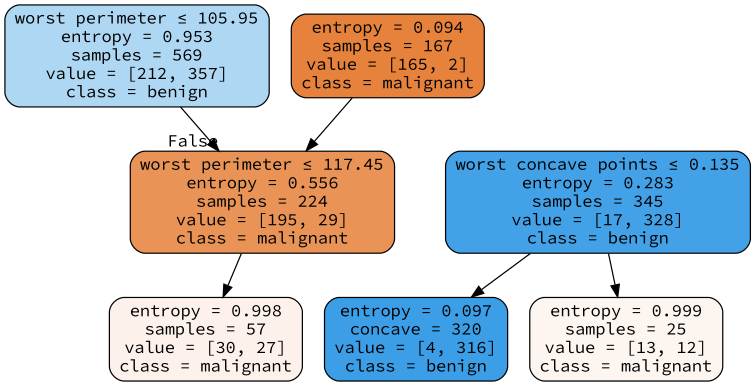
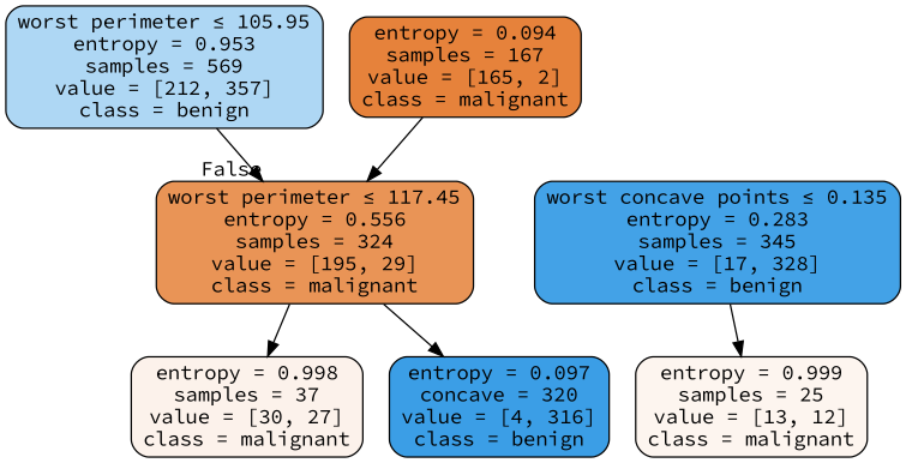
  digraph {
    fontname="Source Code Pro"
    node [color=black fontname="Source Code Pro" shape=box style="filled, rounded"]
    edge [fontname="Source Code Pro"]
    n1 [fillcolor="#399de568" label=<worst perimeter &le; 105.95<br/>entropy = 0.953<br/>samples = 569<br/>value = [212, 357]<br/>class = benign>]
-   n2 [fillcolor="#e58139d9" label=<worst perimeter &le; 117.45<br/>entropy = 0.556<br/>samples = 224<br/>value = [195, 29]<br/>class = malignant>]
+   n2 [fillcolor="#e58139d9" label=<worst perimeter &le; 117.45<br/>entropy = 0.556<br/>samples = 324<br/>value = [195, 29]<br/>class = malignant>]
    n3 [fillcolor="#399de5f2" label=<worst concave points &le; 0.135<br/>entropy = 0.283<br/>samples = 345<br/>value = [17, 328]<br/>class = benign>]
    n4 [fillcolor="#399de5fc" label=<entropy = 0.097<br/>concave = 320<br/>value = [4, 316]<br/>class = benign>]
    n5 [fillcolor="#e5813914" label=<entropy = 0.999<br/>samples = 25<br/>value = [13, 12]<br/>class = malignant>]
-   n6 [fillcolor="#e5813919" label=<entropy = 0.998<br/>samples = 57<br/>value = [30, 27]<br/>class = malignant>]
+   n6 [fillcolor="#e5813919" label=<entropy = 0.998<br/>samples = 37<br/>value = [30, 27]<br/>class = malignant>]
    n7 [fillcolor="#e58139fc" label=<entropy = 0.094<br/>samples = 167<br/>value = [165, 2]<br/>class = malignant>]
    n1 -> n2 [headlabel=False labelangle=-45 labeldistance=2.5]
    n2 -> n6
-   n3 -> n4
+   n2 -> n4
    n3 -> n5
    n7 -> n2
  }
